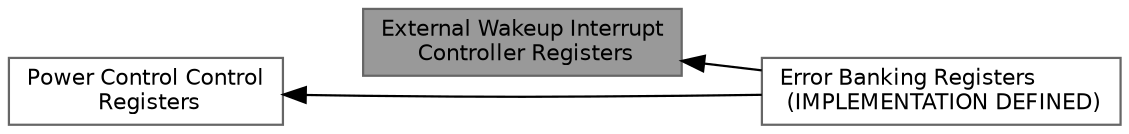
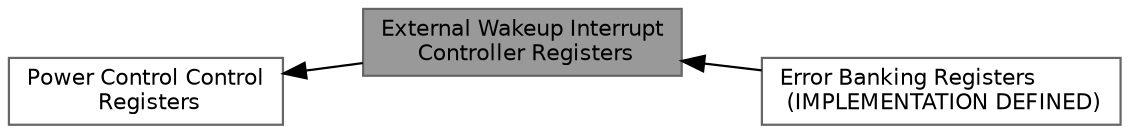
  digraph {
    rankdir=LR
    node [color=gray40 fillcolor=white fontname=Helvetica fontsize=10 shape=box style=filled]
    edge [dir=back fontname=Helvetica fontsize=10 labelfontname=Helvetica labelfontsize=10 shape=plaintext style=solid]
    n1 [fillcolor=grey60 fontcolor=black height=0.2 label="External Wakeup Interrupt\l Controller Registers" width=0.4]
    n2 [height=0.2 label="Error Banking Registers\l (IMPLEMENTATION DEFINED)" width=0.4]
    n3 [height=0.2 label="Power Control Control\l Registers" width=0.4]
    n1 -> n2
-   n3 -> n2
+   n3 -> n1
  }
